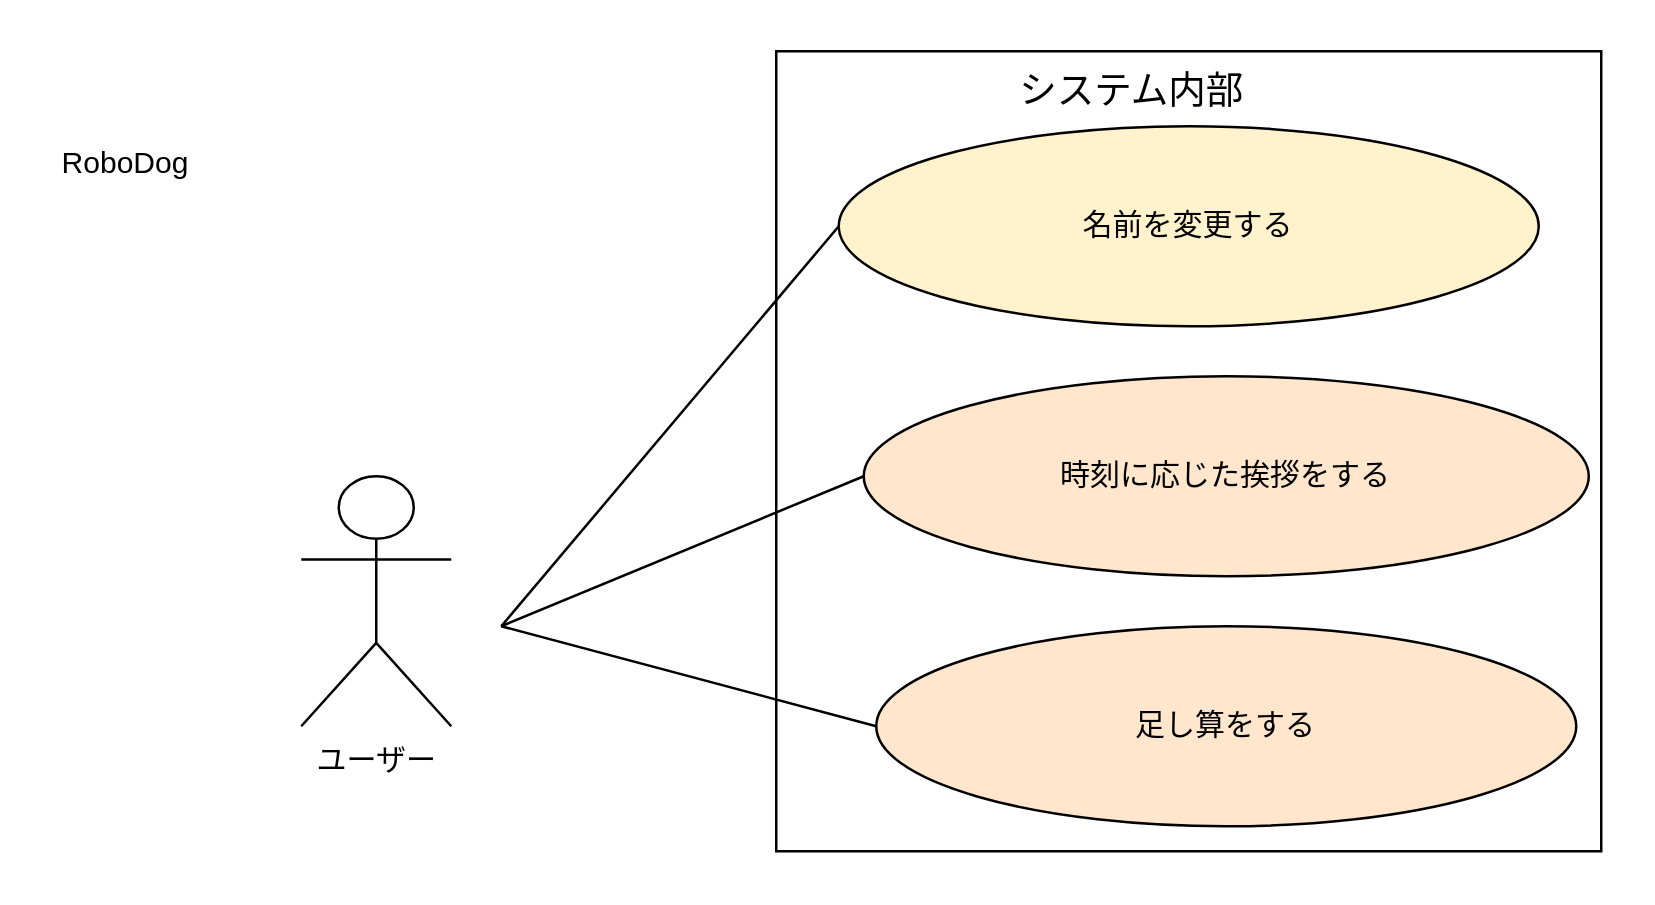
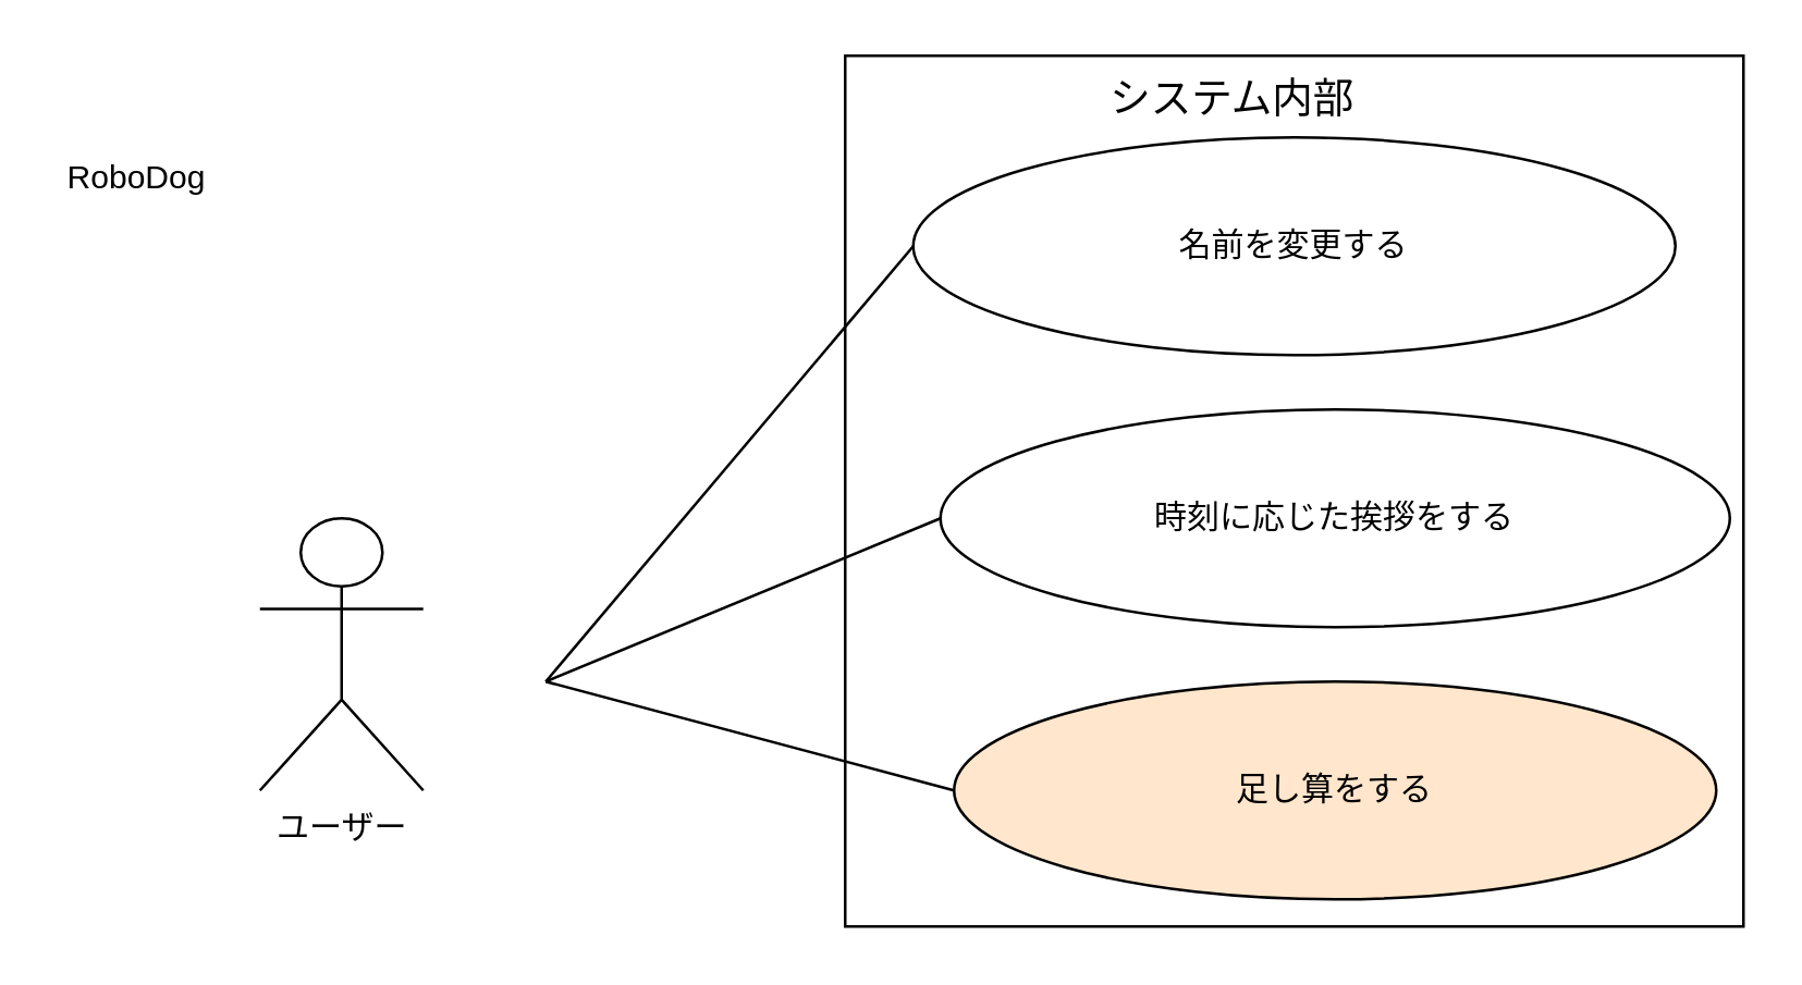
  <mxCell id="0" />
  <mxCell id="1" parent="0" />
  <mxCell id="2" value="&lt;div&gt;RoboDog&lt;/div&gt;" style="text;html=1;align=center;verticalAlign=middle;whiteSpace=wrap;rounded=0;" vertex="1" parent="1"><mxGeometry x="20" y="50" width="60" height="30" as="geometry" /></mxCell>
- <mxCell id="3" value="&lt;font style=&quot;vertical-align: inherit;&quot; dir=&quot;auto&quot;&gt;&lt;font style=&quot;vertical-align: inherit;&quot; dir=&quot;auto&quot;&gt;ユーザー&lt;/font&gt;&lt;/font&gt;" style="shape=umlActor;verticalLabelPosition=bottom;verticalAlign=top;html=1;outlineConnect=0;" vertex="1" parent="1"><mxGeometry x="120" y="190" width="60" height="100" as="geometry" /></mxCell>
+ <mxCell id="3" value="&lt;font style=&quot;vertical-align: inherit;&quot; dir=&quot;auto&quot;&gt;&lt;font style=&quot;vertical-align: inherit;&quot; dir=&quot;auto&quot;&gt;ユーザー&lt;/font&gt;&lt;/font&gt;" style="shape=umlActor;verticalLabelPosition=bottom;verticalAlign=top;html=1;outlineConnect=0;" vertex="1" parent="1"><mxGeometry x="95" y="190" width="60" height="100" as="geometry" /></mxCell>
  <mxCell id="4" value="" style="rounded=0;whiteSpace=wrap;html=1;" vertex="1" parent="1"><mxGeometry x="310" y="20" width="330" height="320" as="geometry" /></mxCell>
  <mxCell id="5" value="" style="endArrow=none;html=1;rounded=0;entryX=0;entryY=0.5;entryDx=0;entryDy=0;" edge="1" parent="1" target="8"><mxGeometry width="50" height="50" relative="1" as="geometry"><mxPoint x="200" y="250" as="sourcePoint" /><mxPoint x="260" y="180" as="targetPoint" /></mxGeometry></mxCell>
  <mxCell id="6" value="" style="endArrow=none;html=1;rounded=0;entryX=0;entryY=0.5;entryDx=0;entryDy=0;" edge="1" parent="1" target="7"><mxGeometry width="50" height="50" relative="1" as="geometry"><mxPoint x="200" y="250" as="sourcePoint" /><mxPoint x="280" y="230" as="targetPoint" /></mxGeometry></mxCell>
  <mxCell id="7" value="足し算をする" style="ellipse;whiteSpace=wrap;html=1;fillColor=#ffe6cc;" vertex="1" parent="1"><mxGeometry x="350" y="250" width="280" height="80" as="geometry" /></mxCell>
- <mxCell id="8" value="時刻に応じた挨拶をする" style="ellipse;whiteSpace=wrap;html=1;fillColor=#ffe6cc;" vertex="1" parent="1"><mxGeometry x="345" y="150" width="290" height="80" as="geometry" /></mxCell>
+ <mxCell id="8" value="時刻に応じた挨拶をする" style="ellipse;whiteSpace=wrap;html=1;" vertex="1" parent="1"><mxGeometry x="345" y="150" width="290" height="80" as="geometry" /></mxCell>
  <mxCell id="9" value="&lt;span style=&quot;font-size: 15px;&quot;&gt;&lt;font style=&quot;vertical-align: inherit;&quot; dir=&quot;auto&quot;&gt;&lt;font style=&quot;vertical-align: inherit;&quot; dir=&quot;auto&quot;&gt;システム内部&lt;/font&gt;&lt;/font&gt;&lt;/span&gt;" style="text;html=1;align=center;verticalAlign=middle;whiteSpace=wrap;rounded=0;" vertex="1" parent="1"><mxGeometry x="380" y="20" width="145" height="30" as="geometry" /></mxCell>
- <mxCell id="10" value="名前を変更する" style="ellipse;whiteSpace=wrap;html=1;fillColor=#fff2cc;" vertex="1" parent="1"><mxGeometry x="335" y="50" width="280" height="80" as="geometry" /></mxCell>
+ <mxCell id="10" value="名前を変更する" style="ellipse;whiteSpace=wrap;html=1;" vertex="1" parent="1"><mxGeometry x="335" y="50" width="280" height="80" as="geometry" /></mxCell>
  <mxCell id="11" value="" style="endArrow=none;html=1;entryX=0;entryY=0.5;entryDx=0;entryDy=0;" edge="1" parent="1" target="10"><mxGeometry width="50" height="50" relative="1" as="geometry"><mxPoint x="200" y="250" as="sourcePoint" /><mxPoint x="270" y="140" as="targetPoint" /></mxGeometry></mxCell>
